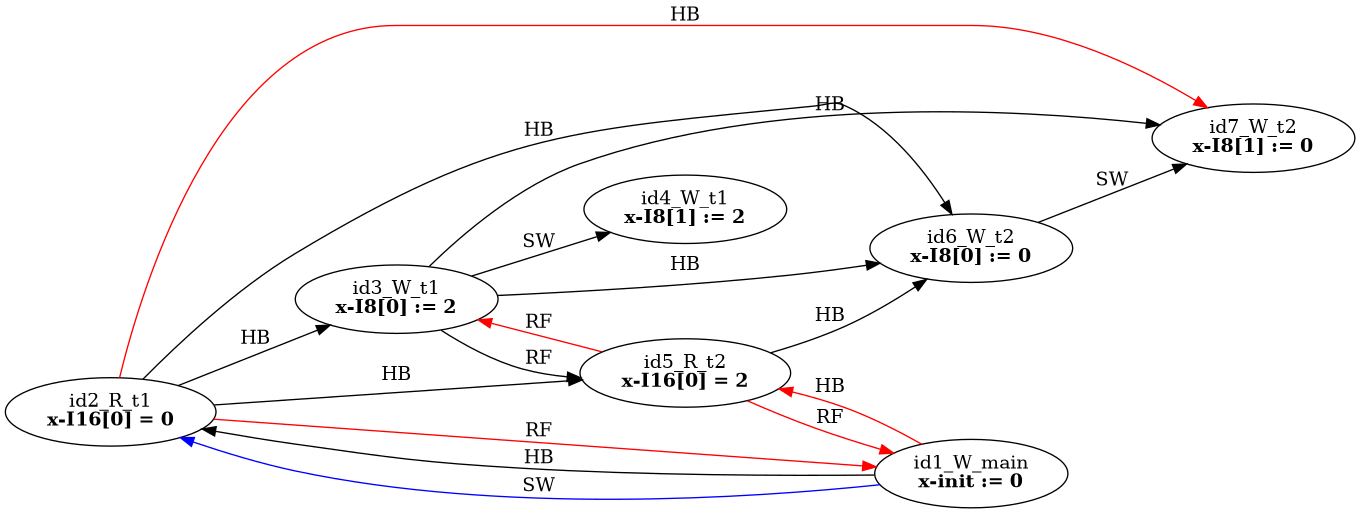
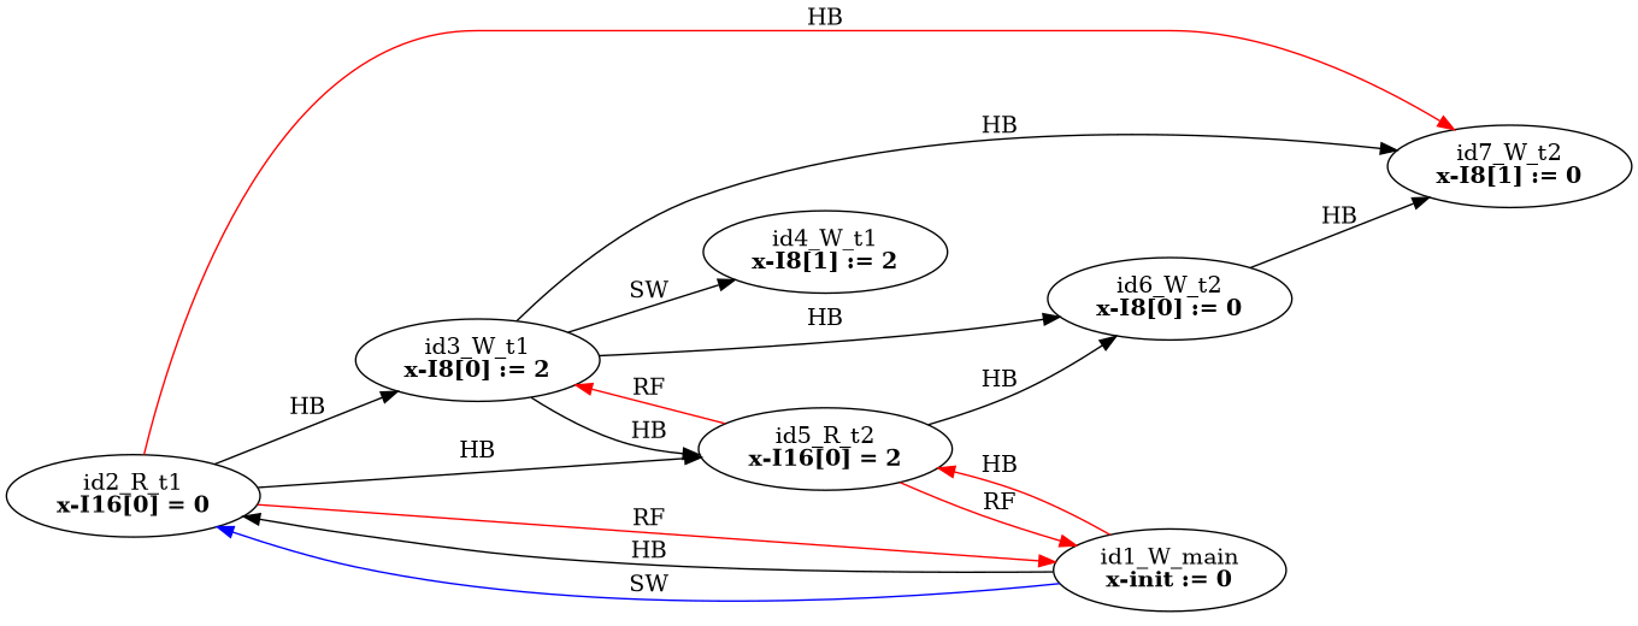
  digraph {
    rankdir=LR
    splines=true
    edge [color=black]
    n1 [label=<id2_R_t1<br/><B>x-I16[0] = 0</B>>]
    n2 [label=<id3_W_t1<br/><B>x-I8[0] := 2</B>>]
    n3 [label=<id5_R_t2<br/><B>x-I16[0] = 2</B>>]
    n4 [label=<id6_W_t2<br/><B>x-I8[0] := 0</B>>]
    n5 [label=<id7_W_t2<br/><B>x-I8[1] := 0</B>>]
    n6 [label=<id1_W_main<br/><B>x-init := 0</B>>]
    n7 [label=<id4_W_t1<br/><B>x-I8[1] := 2</B>>]
    n1 -> n2 [label=HB]
    n1 -> n3 [label=HB]
-   n1 -> n4 [label=HB]
    n1 -> n5 [color=red label=HB]
    n1 -> n6 [color=red label=RF]
-   n2 -> n3 [label=RF]
+   n2 -> n3 [label=HB]
    n2 -> n4 [label=HB]
    n2 -> n5 [label=HB]
    n2 -> n7 [label=SW]
    n3 -> n2 [color=red label=RF]
    n3 -> n4 [label=HB]
    n3 -> n6 [color=red label=RF]
-   n4 -> n5 [label=SW]
+   n4 -> n5 [label=HB]
    n6 -> n1 [label=HB]
    n6 -> n1 [color=blue label=SW]
    n6 -> n3 [color=red label=HB]
  }
